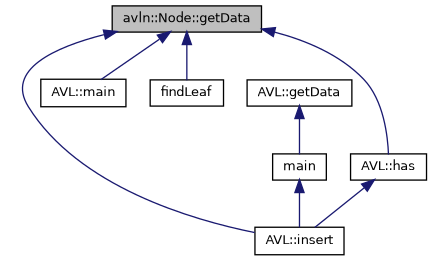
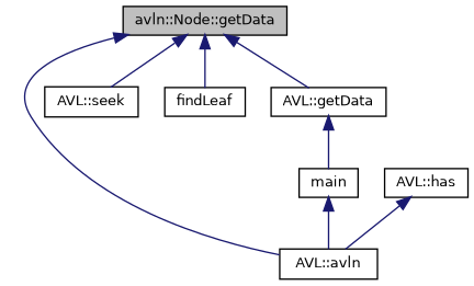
  digraph {
    rankdir=TB
    node [color=black fillcolor=white fontname=Helvetica fontsize=10 shape=record style=filled]
    edge [color=midnightblue dir=back fontname=Helvetica fontsize=10 labelfontname=Helvetica labelfontsize=10 style=solid]
    n1 [fillcolor=grey75 fontcolor=black height=0.2 label="avln::Node::getData" width=0.4]
-   n2 [height=0.2 label="AVL::insert" width=0.4]
-   n3 [height=0.2 label="AVL::main" width=0.4]
+   n2 [height=0.2 label="AVL::avln" width=0.4]
+   n3 [height=0.2 label="AVL::seek" width=0.4]
    n4 [height=0.2 label=findLeaf width=0.4]
    n5 [height=0.2 label="AVL::getData" width=0.4]
    n6 [height=0.2 label=main width=0.4]
    n7 [height=0.2 label="AVL::has" width=0.4]
    n1 -> n2
    n1 -> n3
    n1 -> n4
-   n1 -> n7
+   n1 -> n5
    n5 -> n6
    n6 -> n2
    n7 -> n2
  }
